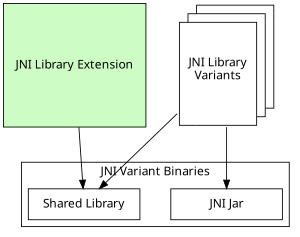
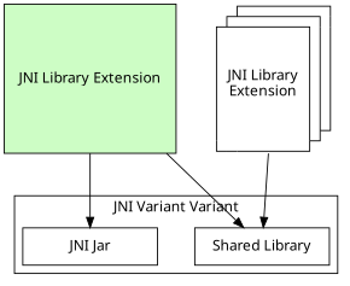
  digraph {
    compound=true
    fontname=Sans
    nodesep=0.5
    ranksep=1
    node [fixedsize=true fontname=Sans shape=rectangle]
    edge [fontname=Sans]
    n1 [fillcolor="#cdfdc5" height=2 label="JNI Library Extension" style=filled width=2.3]
-   n2 [height=2 label=<<table border="0" cellspacing="0" cellborder="1"> 		 <tr> 			<td width="10" height="10" colspan="2" fixedsize="true"	style="invis"></td> 			<td colspan="3" fixedsize="false" sides="ltr"></td> 		 </tr> 		 <tr> 			<td width="10" height="10" fixedsize="true" style="invis"></td> 			<td colspan="3" fixedsize="false" sides="ltr"></td> 			<td width="10" height="10" fixedsize="true" sides="r"></td> 		 </tr> 		 <tr> 			<td colspan="3" rowspan="2" fixedsize="false" sides="ltr">JNI Library<br/>Variants</td> 			<td width="10" height="100" fixedsize="true" sides="r"></td> 			<td width="10" height="100" fixedsize="true" sides="rb"></td> 		 </tr> 		 <tr> 			<td width="10" height="10" fixedsize="true" sides="rb"></td> 			<td width="10" height="10" fixedsize="true" style="invis"></td> 		 </tr> 		 <tr> 			<td width="10" height="10" fixedsize="true" sides="lb"></td> 			<td width="10" height="10" fixedsize="true" sides="b"></td> 			<td width="70" height="10" fixedsize="false" sides="rb"></td> 			<td width="10" height="10" fixedsize="true" style="invis"></td> 			<td width="10" height="10" fixedsize="true" style="invis"></td> 		 </tr> 	</table>> margin=0 shape=none width=1.6]
+   n2 [height=2 label=<<table border="0" cellspacing="0" cellborder="1"> 		 <tr> 			<td width="10" height="10" colspan="2" fixedsize="true"	style="invis"></td> 			<td colspan="3" fixedsize="false" sides="ltr"></td> 		 </tr> 		 <tr> 			<td width="10" height="10" fixedsize="true" style="invis"></td> 			<td colspan="3" fixedsize="false" sides="ltr"></td> 			<td width="10" height="10" fixedsize="true" sides="r"></td> 		 </tr> 		 <tr> 			<td colspan="3" rowspan="2" fixedsize="false" sides="ltr">JNI Library<br/>Extension</td> 			<td width="10" height="100" fixedsize="true" sides="r"></td> 			<td width="10" height="100" fixedsize="true" sides="rb"></td> 		 </tr> 		 <tr> 			<td width="10" height="10" fixedsize="true" sides="rb"></td> 			<td width="10" height="10" fixedsize="true" style="invis"></td> 		 </tr> 		 <tr> 			<td width="10" height="10" fixedsize="true" sides="lb"></td> 			<td width="10" height="10" fixedsize="true" sides="b"></td> 			<td width="70" height="10" fixedsize="false" sides="rb"></td> 			<td width="10" height="10" fixedsize="true" style="invis"></td> 			<td width="10" height="10" fixedsize="true" style="invis"></td> 		 </tr> 	</table>> margin=0 shape=none width=1.6]
    n3 [label="Shared Library" width=1.8]
    n4 [label="JNI Jar" width=1.8]
    subgraph sub_1 {
      rank=same
      n1
      n2
    }
    subgraph cluster_2 {
-     label="JNI Variant Binaries"
+     label="JNI Variant Variant"
      subgraph sub_3 {
        label="JNI Variant Binaries"
        rank=same
        n3
        n4
      }
    }
    n1 -> n3
    n2 -> n3
-   n2 -> n4
+   n1 -> n4
    n3 -> n4 [style=invis]
  }
